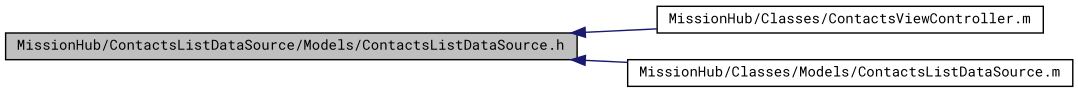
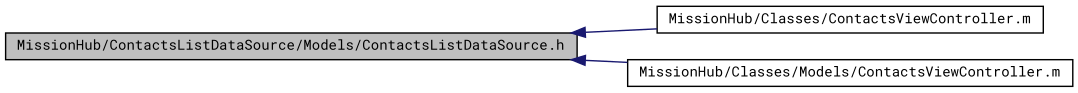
  digraph {
    fontname="Roboto Mono"
    rankdir=LR
    node [color=black fillcolor=white fontname="Roboto Mono" fontsize=10 shape=record style=filled]
    edge [color=midnightblue dir=back fontname="Roboto Mono" fontsize=10 labelfontname=Helvetica labelfontsize=10 style=solid]
    n1 [fillcolor=grey75 fontcolor=black height=0.2 label="MissionHub/ContactsListDataSource/Models/ContactsListDataSource.h" width=0.4]
    n2 [height=0.2 label="MissionHub/Classes/ContactsViewController.m" width=0.4]
-   n3 [height=0.2 label="MissionHub/Classes/Models/ContactsListDataSource.m" width=0.4]
+   n3 [height=0.2 label="MissionHub/Classes/Models/ContactsViewController.m" width=0.4]
    n1 -> n2
    n1 -> n3
  }
